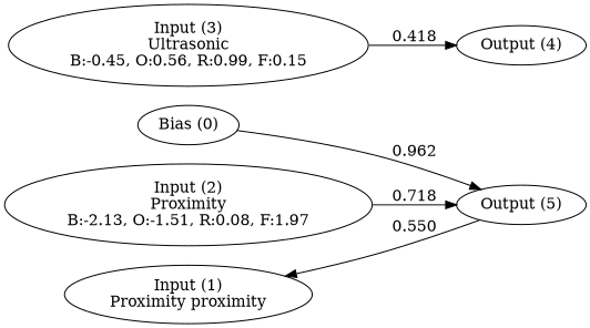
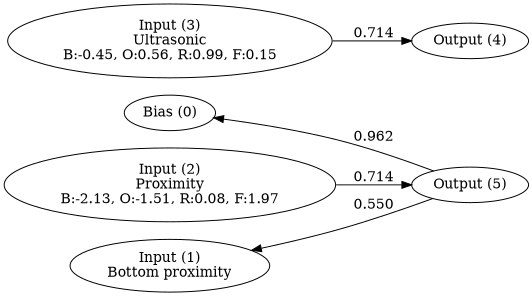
  digraph {
    rankdir=LR
    n1 [label="Bias (0)"]
-   n2 [label="Input (1)\nProximity proximity"]
+   n2 [label="Input (1)\nBottom proximity"]
    n3 [label="Input (2)\nProximity\nB:-2.13, O:-1.51, R:0.08, F:1.97"]
    n4 [label="Input (3)\nUltrasonic\nB:-0.45, O:0.56, R:0.99, F:0.15"]
    n5 [label="Output (4)"]
    n6 [label="Output (5)"]
    subgraph sub_1 {
      rank=same
      n1
      n2
      n3
      n4
    }
    subgraph sub_2 {
      rank=same
      n5
      n6
    }
-   n1 -> n6 [label=0.962]
-   n3 -> n6 [label=0.718]
-   n4 -> n5 [label=0.418]
+   n6 -> n1 [label=0.962]
+   n3 -> n6 [label=0.714]
+   n4 -> n5 [label=0.714]
    n6 -> n2 [label=0.550]
  }
